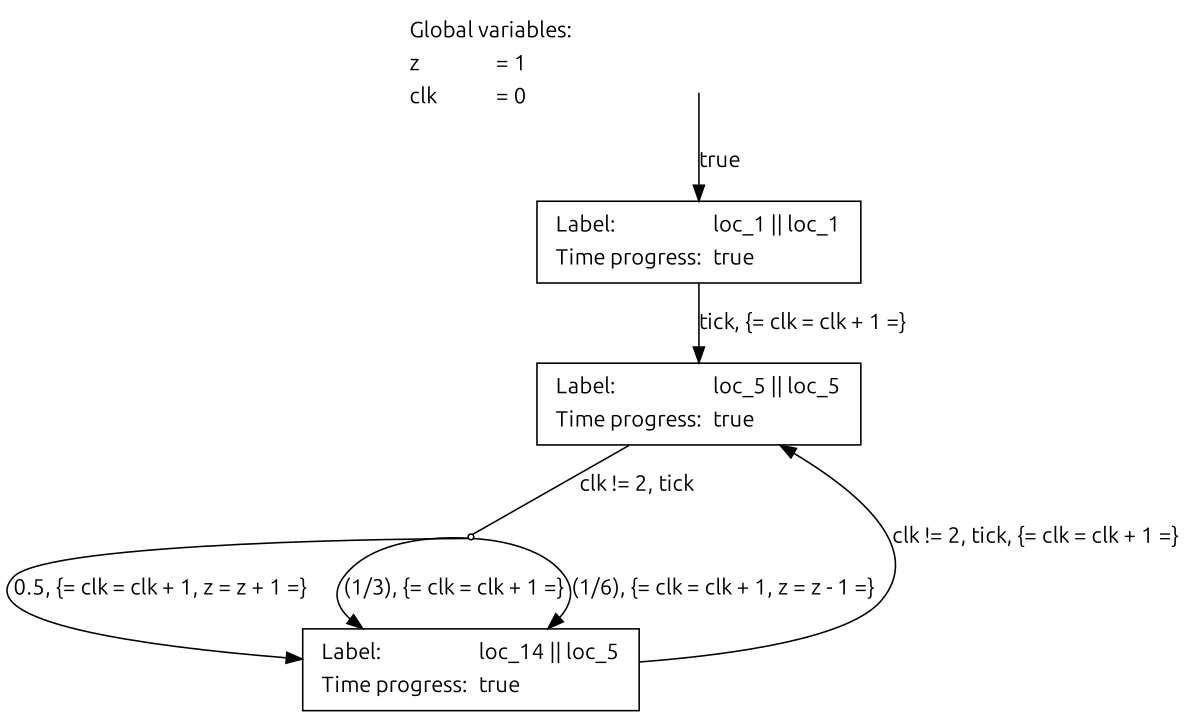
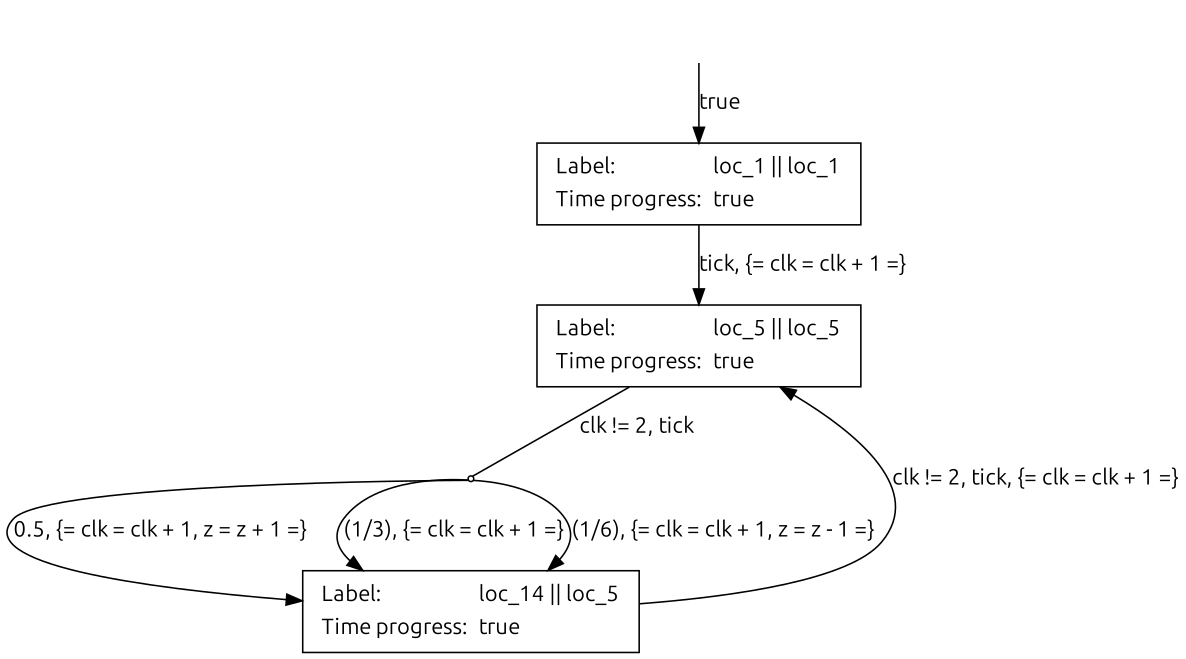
  digraph {
    rankdir=TB
    fontname=Ubuntu
    node [fillcolor=white shape=box style=filled fontname=Ubuntu]
    edge [fontname=Ubuntu]
-   n1 [fillcolor=transparent label=<<table border="0"><tr><td align="left" valign="top" colspan="2">Global variables:</td></tr><tr><td align="left" valign="top">z</td><td align="left" valign="top" balign="left">= 1</td></tr><tr><td align="left" valign="top">clk</td><td align="left" valign="top" balign="left">= 0</td></tr></table>> shape=plaintext]
    n2 [label=<<table border="0"><tr><td align="left" valign="top">Label:</td><td align="left" valign="top" balign="left">loc_1 || loc_1</td></tr><tr><td align="left" valign="top">Time progress:</td><td align="left" valign="top" balign="left">true</td></tr></table>>]
    n3 [label=<<table border="0"><tr><td align="left" valign="top">Label:</td><td align="left" valign="top" balign="left">loc_5 || loc_5</td></tr><tr><td align="left" valign="top">Time progress:</td><td align="left" valign="top" balign="left">true</td></tr></table>>]
    i0 [shape=point]
    n5 [label=<<table border="0"><tr><td align="left" valign="top">Label:</td><td align="left" valign="top" balign="left">loc_14 || loc_5</td></tr><tr><td align="left" valign="top">Time progress:</td><td align="left" valign="top" balign="left">true</td></tr></table>>]
    _____initial3 [shape=none style=invisible]
    n2 -> n3 [label=<tick, {= clk = clk + 1 =}<br align="left" />>]
    n3 -> i0 [arrowhead=none label=<clk != 2, tick<br align="left" />>]
    i0 -> n5 [label=<0.5, {= clk = clk + 1, z = z + 1 =}<br align="left" />>]
    i0 -> n5 [label=<(1/3), {= clk = clk + 1 =}<br align="left" />>]
    i0 -> n5 [label=<(1/6), {= clk = clk + 1, z = z - 1 =}<br align="left" />>]
    n5 -> n3 [label=<clk != 2, tick, {= clk = clk + 1 =}<br align="left" />>]
    _____initial3 -> n2 [label=<true<br align="left" />>]
  }
